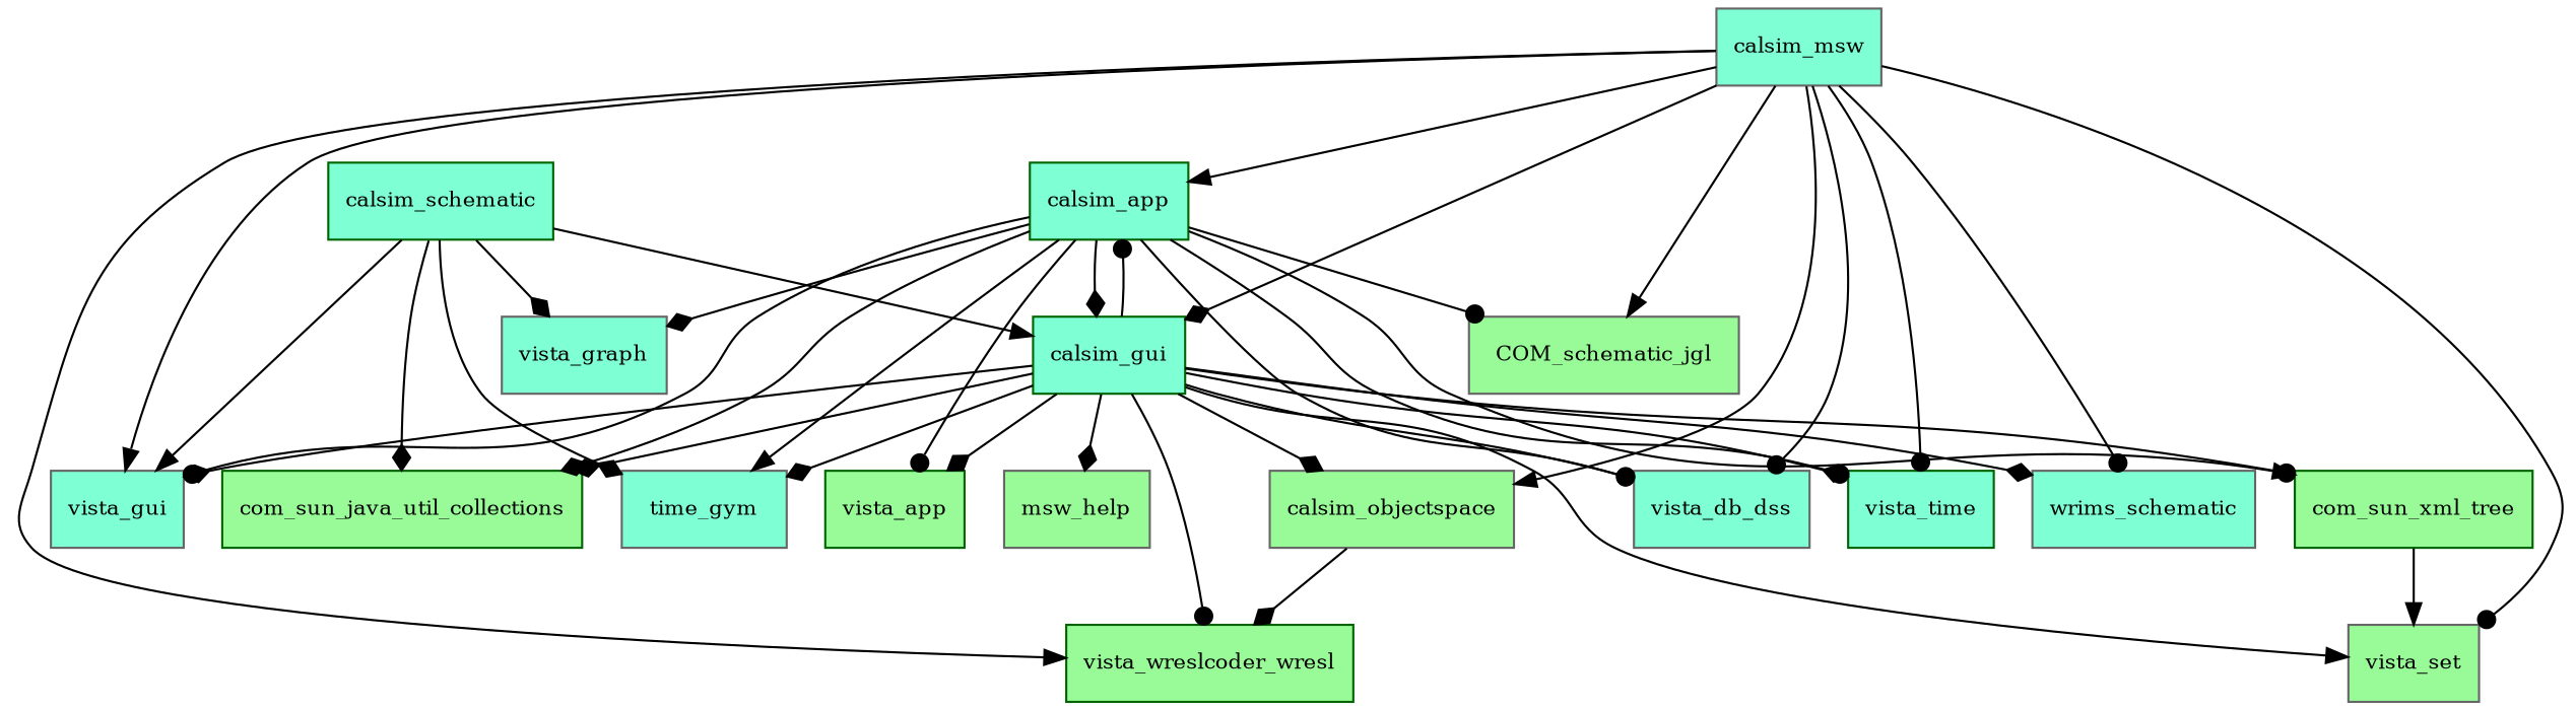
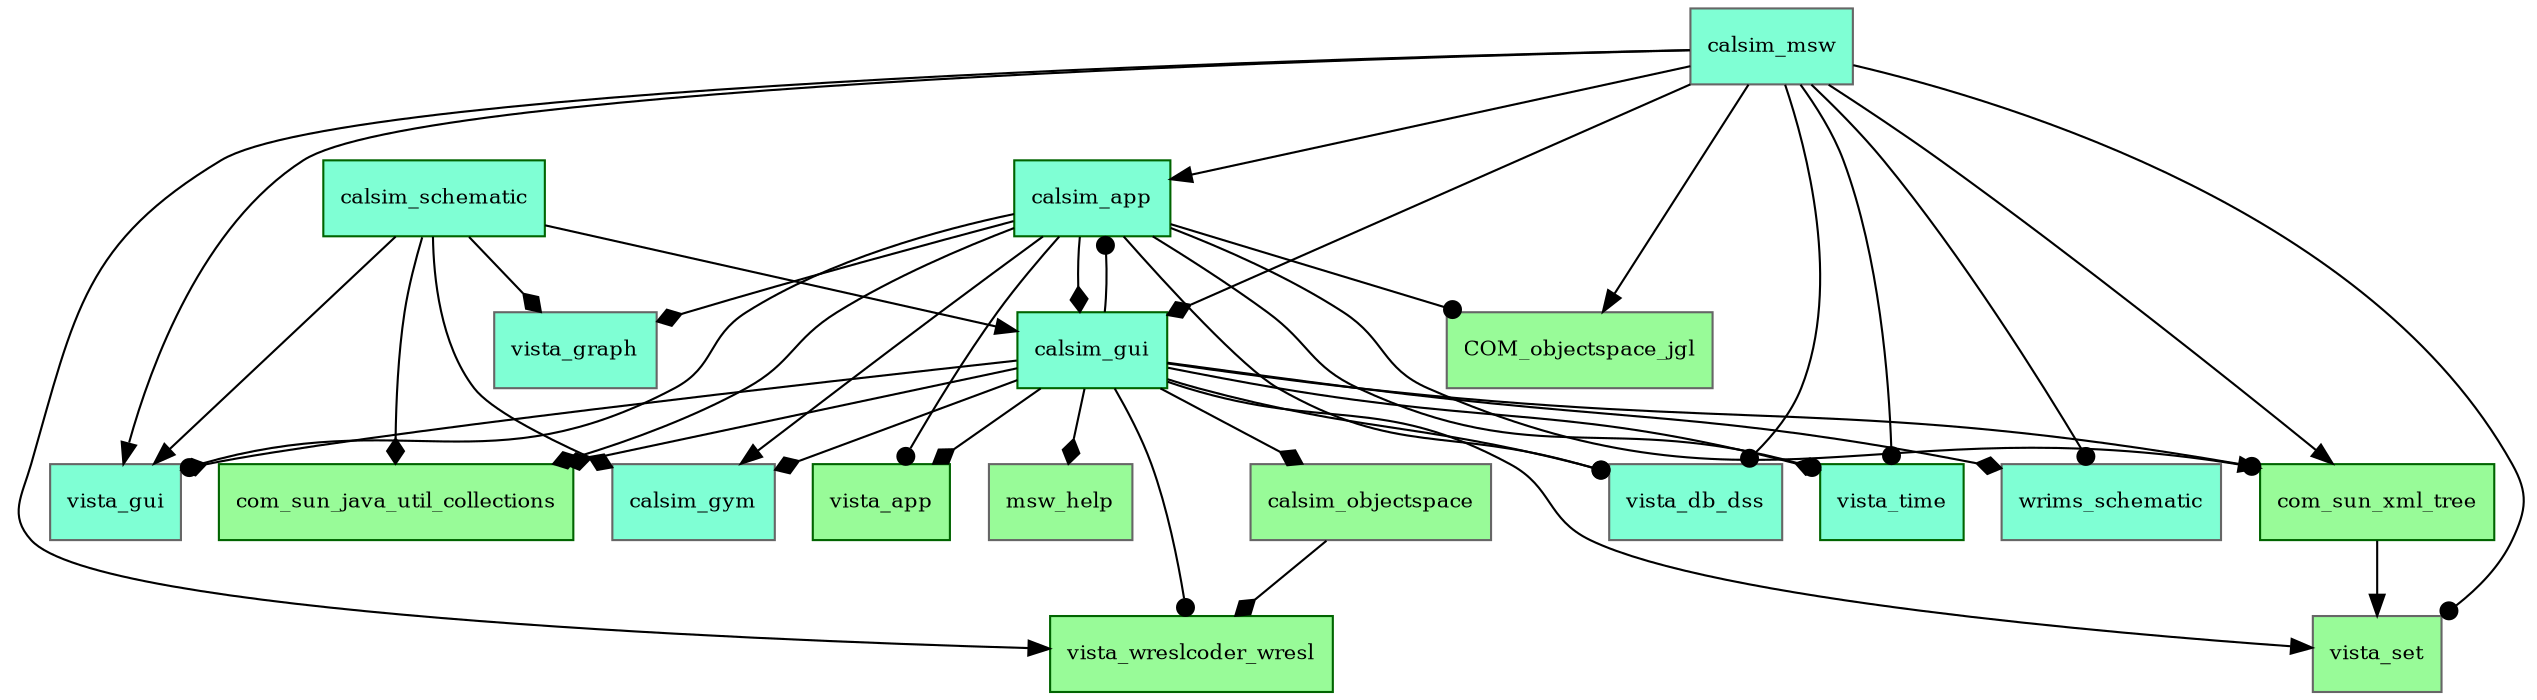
  digraph {
    node [color=gray40 fillcolor=aquamarine fontsize=10.0 shape=box style=filled]
    edge [arrowhead=diamond]
    calsim_app [color=darkgreen]
-   COM_objectspace_jgl [fillcolor=palegreen label=COM_schematic_jgl]
+   COM_objectspace_jgl [fillcolor=palegreen]
    calsim_gui [color=darkgreen]
-   calsim_gym [label=time_gym]
+   calsim_gym
    com_sun_java_util_collections [color=darkgreen fillcolor=palegreen]
    com_sun_xml_tree [color=darkgreen fillcolor=palegreen]
    vista_app [color=darkgreen fillcolor=palegreen]
    vista_db_dss
    vista_graph
    vista_gui
    vista_time [color=darkgreen]
    vista_set [fillcolor=palegreen]
    n13 [fillcolor=palegreen label=calsim_objectspace]
    n14 [color=darkgreen fillcolor=palegreen label=vista_wreslcoder_wresl]
    n15 [fillcolor=palegreen label=msw_help]
    wrims_schematic
    calsim_msw
    calsim_schematic [color=darkgreen]
    calsim_app -> COM_objectspace_jgl [arrowhead=dot]
    calsim_app -> calsim_gui
    calsim_app -> calsim_gym [arrowhead=normal]
    calsim_app -> com_sun_java_util_collections
    calsim_app -> com_sun_xml_tree [arrowhead=normal]
    calsim_app -> vista_app [arrowhead=dot]
    calsim_app -> vista_db_dss [arrowhead=dot]
    calsim_app -> vista_graph
    calsim_app -> vista_gui [arrowhead=dot]
    calsim_app -> vista_time [arrowhead=dot]
    calsim_gui -> calsim_app [arrowhead=dot]
    calsim_gui -> calsim_gym
    calsim_gui -> com_sun_java_util_collections
    calsim_gui -> com_sun_xml_tree [arrowhead=dot]
    calsim_gui -> vista_app
    calsim_gui -> vista_db_dss [arrowhead=dot]
    calsim_gui -> vista_gui
    calsim_gui -> vista_time
    calsim_gui -> vista_set [arrowhead=normal]
    calsim_gui -> n13
    calsim_gui -> n14 [arrowhead=dot]
    calsim_gui -> n15
    calsim_gui -> wrims_schematic
    com_sun_xml_tree -> vista_set [arrowhead=normal]
    n13 -> n14
    calsim_msw -> calsim_app [arrowhead=normal]
    calsim_msw -> COM_objectspace_jgl [arrowhead=normal]
    calsim_msw -> calsim_gui
    calsim_msw -> vista_db_dss [arrowhead=dot]
    calsim_msw -> vista_gui [arrowhead=normal]
    calsim_msw -> vista_time [arrowhead=dot]
    calsim_msw -> vista_set [arrowhead=dot]
-   calsim_msw -> n13 [arrowhead=normal]
+   calsim_msw -> com_sun_xml_tree [arrowhead=normal]
    calsim_msw -> n14 [arrowhead=normal]
    calsim_msw -> wrims_schematic [arrowhead=dot]
    calsim_schematic -> calsim_gui [arrowhead=normal]
    calsim_schematic -> calsim_gym
    calsim_schematic -> com_sun_java_util_collections
    calsim_schematic -> vista_graph
    calsim_schematic -> vista_gui [arrowhead=normal]
  }
